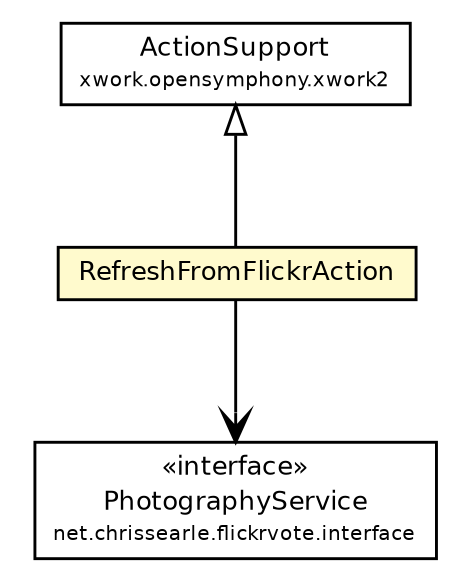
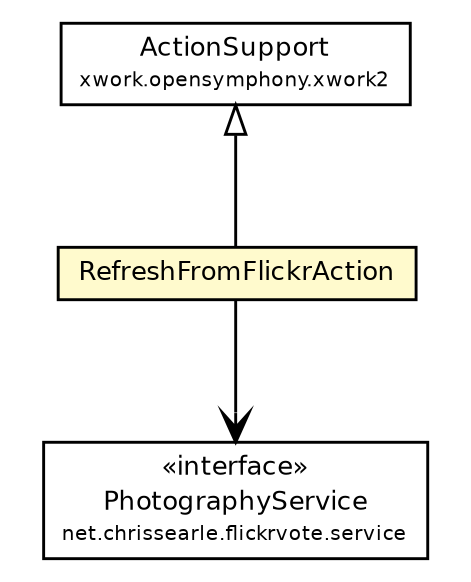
  digraph {
    node [fontcolor=black fontname=Helvetica fontsize=9.0 shape=plaintext]
    edge [fontname=Helvetica headport=p labelfontname=Helvetica labelfontsize=10 tailport=p]
-   n1 [label=<<table border="0" cellborder="1" cellspacing="0" cellpadding="2" port="p" href="../../service/PhotographyService.html"> 		<tr><td><table border="0" cellspacing="0" cellpadding="1"> 			<tr><td> &laquo;interface&raquo; </td></tr> 			<tr><td> PhotographyService </td></tr> 			<tr><td><font point-size="7.0"> net.chrissearle.flickrvote.interface </font></td></tr> 		</table></td></tr> 		</table>>]
+   n1 [label=<<table border="0" cellborder="1" cellspacing="0" cellpadding="2" port="p" href="../../service/PhotographyService.html"> 		<tr><td><table border="0" cellspacing="0" cellpadding="1"> 			<tr><td> &laquo;interface&raquo; </td></tr> 			<tr><td> PhotographyService </td></tr> 			<tr><td><font point-size="7.0"> net.chrissearle.flickrvote.service </font></td></tr> 		</table></td></tr> 		</table>>]
    n2 [label=<<table border="0" cellborder="1" cellspacing="0" cellpadding="2" port="p" bgcolor="lemonChiffon" href="./RefreshFromFlickrAction.html"> 		<tr><td><table border="0" cellspacing="0" cellpadding="1"> 			<tr><td> RefreshFromFlickrAction </td></tr> 		</table></td></tr> 		</table>>]
    n3 [label=<<table border="0" cellborder="1" cellspacing="0" cellpadding="2" port="p"> 		<tr><td><table border="0" cellspacing="0" cellpadding="1"> 			<tr><td> ActionSupport </td></tr> 			<tr><td><font point-size="7.0"> xwork.opensymphony.xwork2 </font></td></tr> 		</table></td></tr> 		</table>>]
    n2 -> n1 [arrowhead=open color=black fontcolor=black fontsize=10.0]
    n3 -> n2 [arrowtail=empty dir=back fontsize=10]
  }
